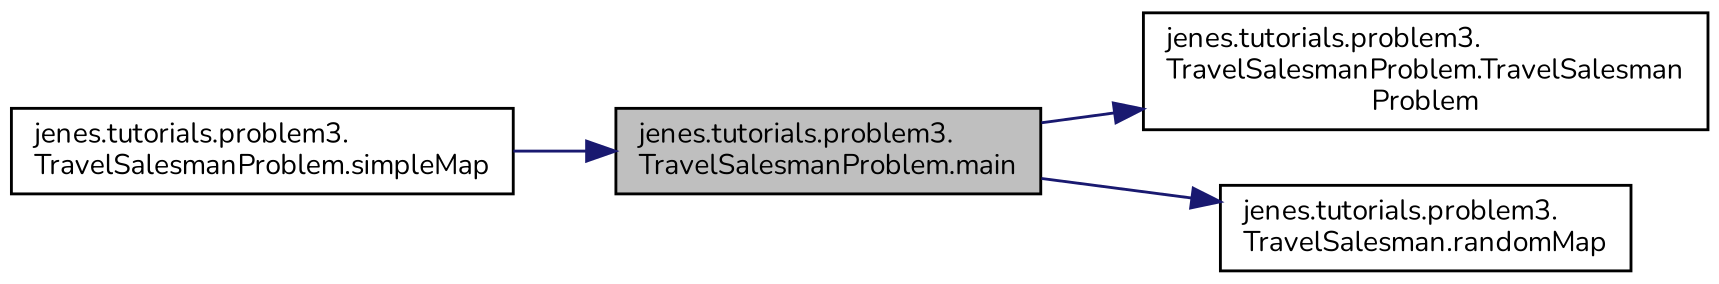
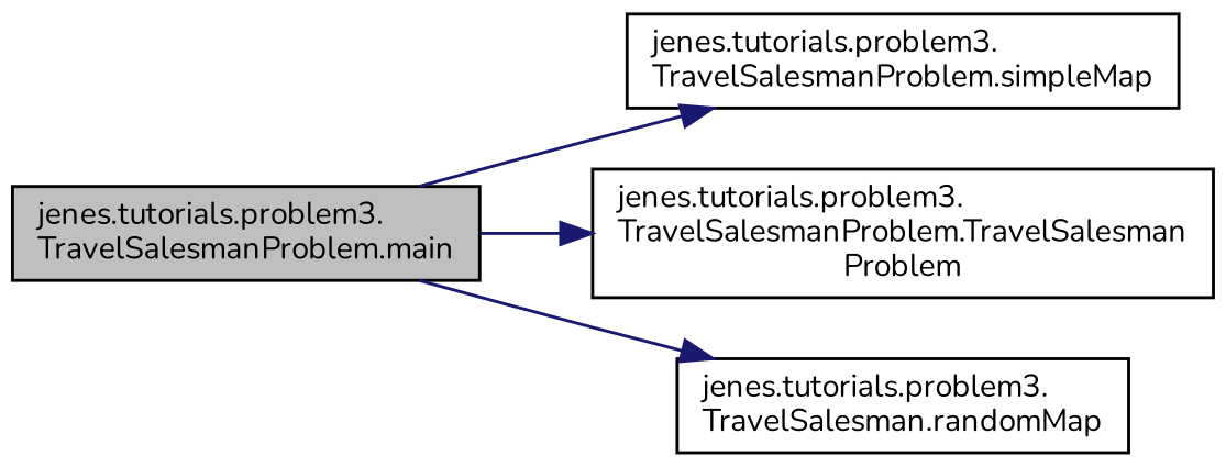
  digraph {
    fontname=Nunito
    rankdir=LR
    node [color=black fillcolor=white fontname=Nunito fontsize=10 shape=record style=filled]
    edge [color=midnightblue fontname=Nunito fontsize=10 labelfontname=Helvetica labelfontsize=10 style=solid]
    n1 [fillcolor=grey75 fontcolor=black height=0.2 label="jenes.tutorials.problem3.\lTravelSalesmanProblem.main" width=0.4]
    n2 [height=0.2 label="jenes.tutorials.problem3.\lTravelSalesmanProblem.simpleMap" width=0.4]
    n3 [height=0.2 label="jenes.tutorials.problem3.\lTravelSalesmanProblem.TravelSalesman\lProblem" width=0.4]
    n4 [height=0.2 label="jenes.tutorials.problem3.\lTravelSalesman.randomMap" width=0.4]
-   n2 -> n1
+   n1 -> n2
    n1 -> n3
    n1 -> n4
  }
